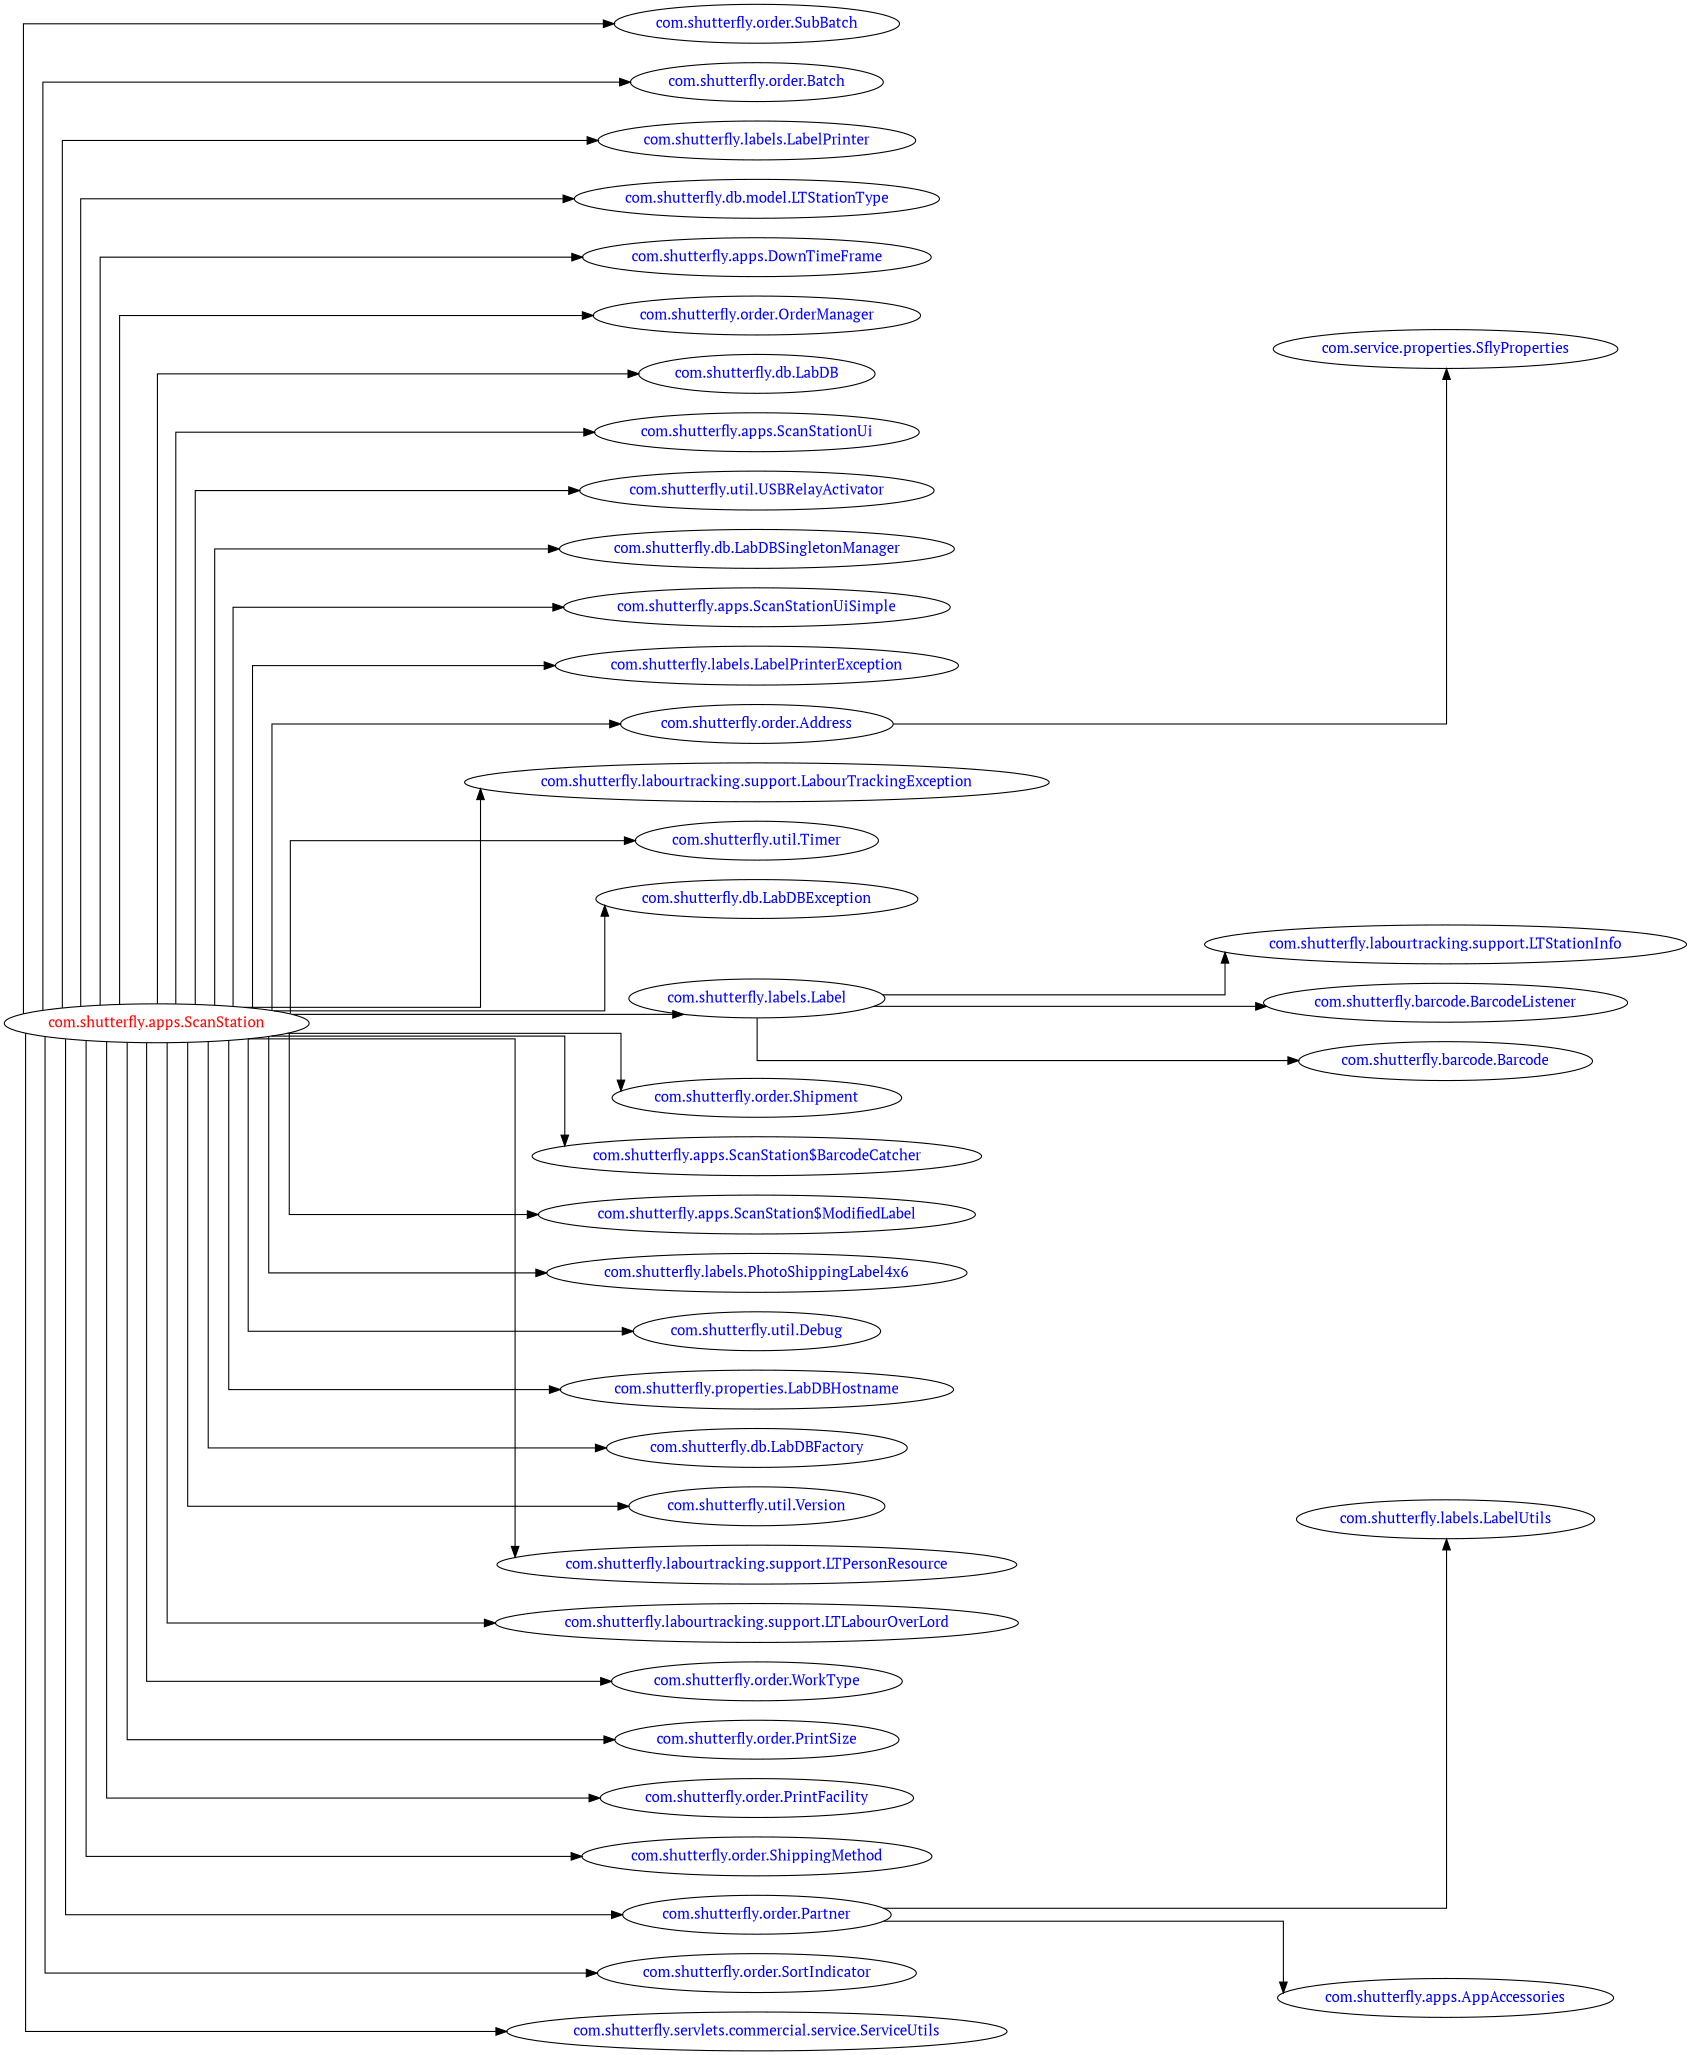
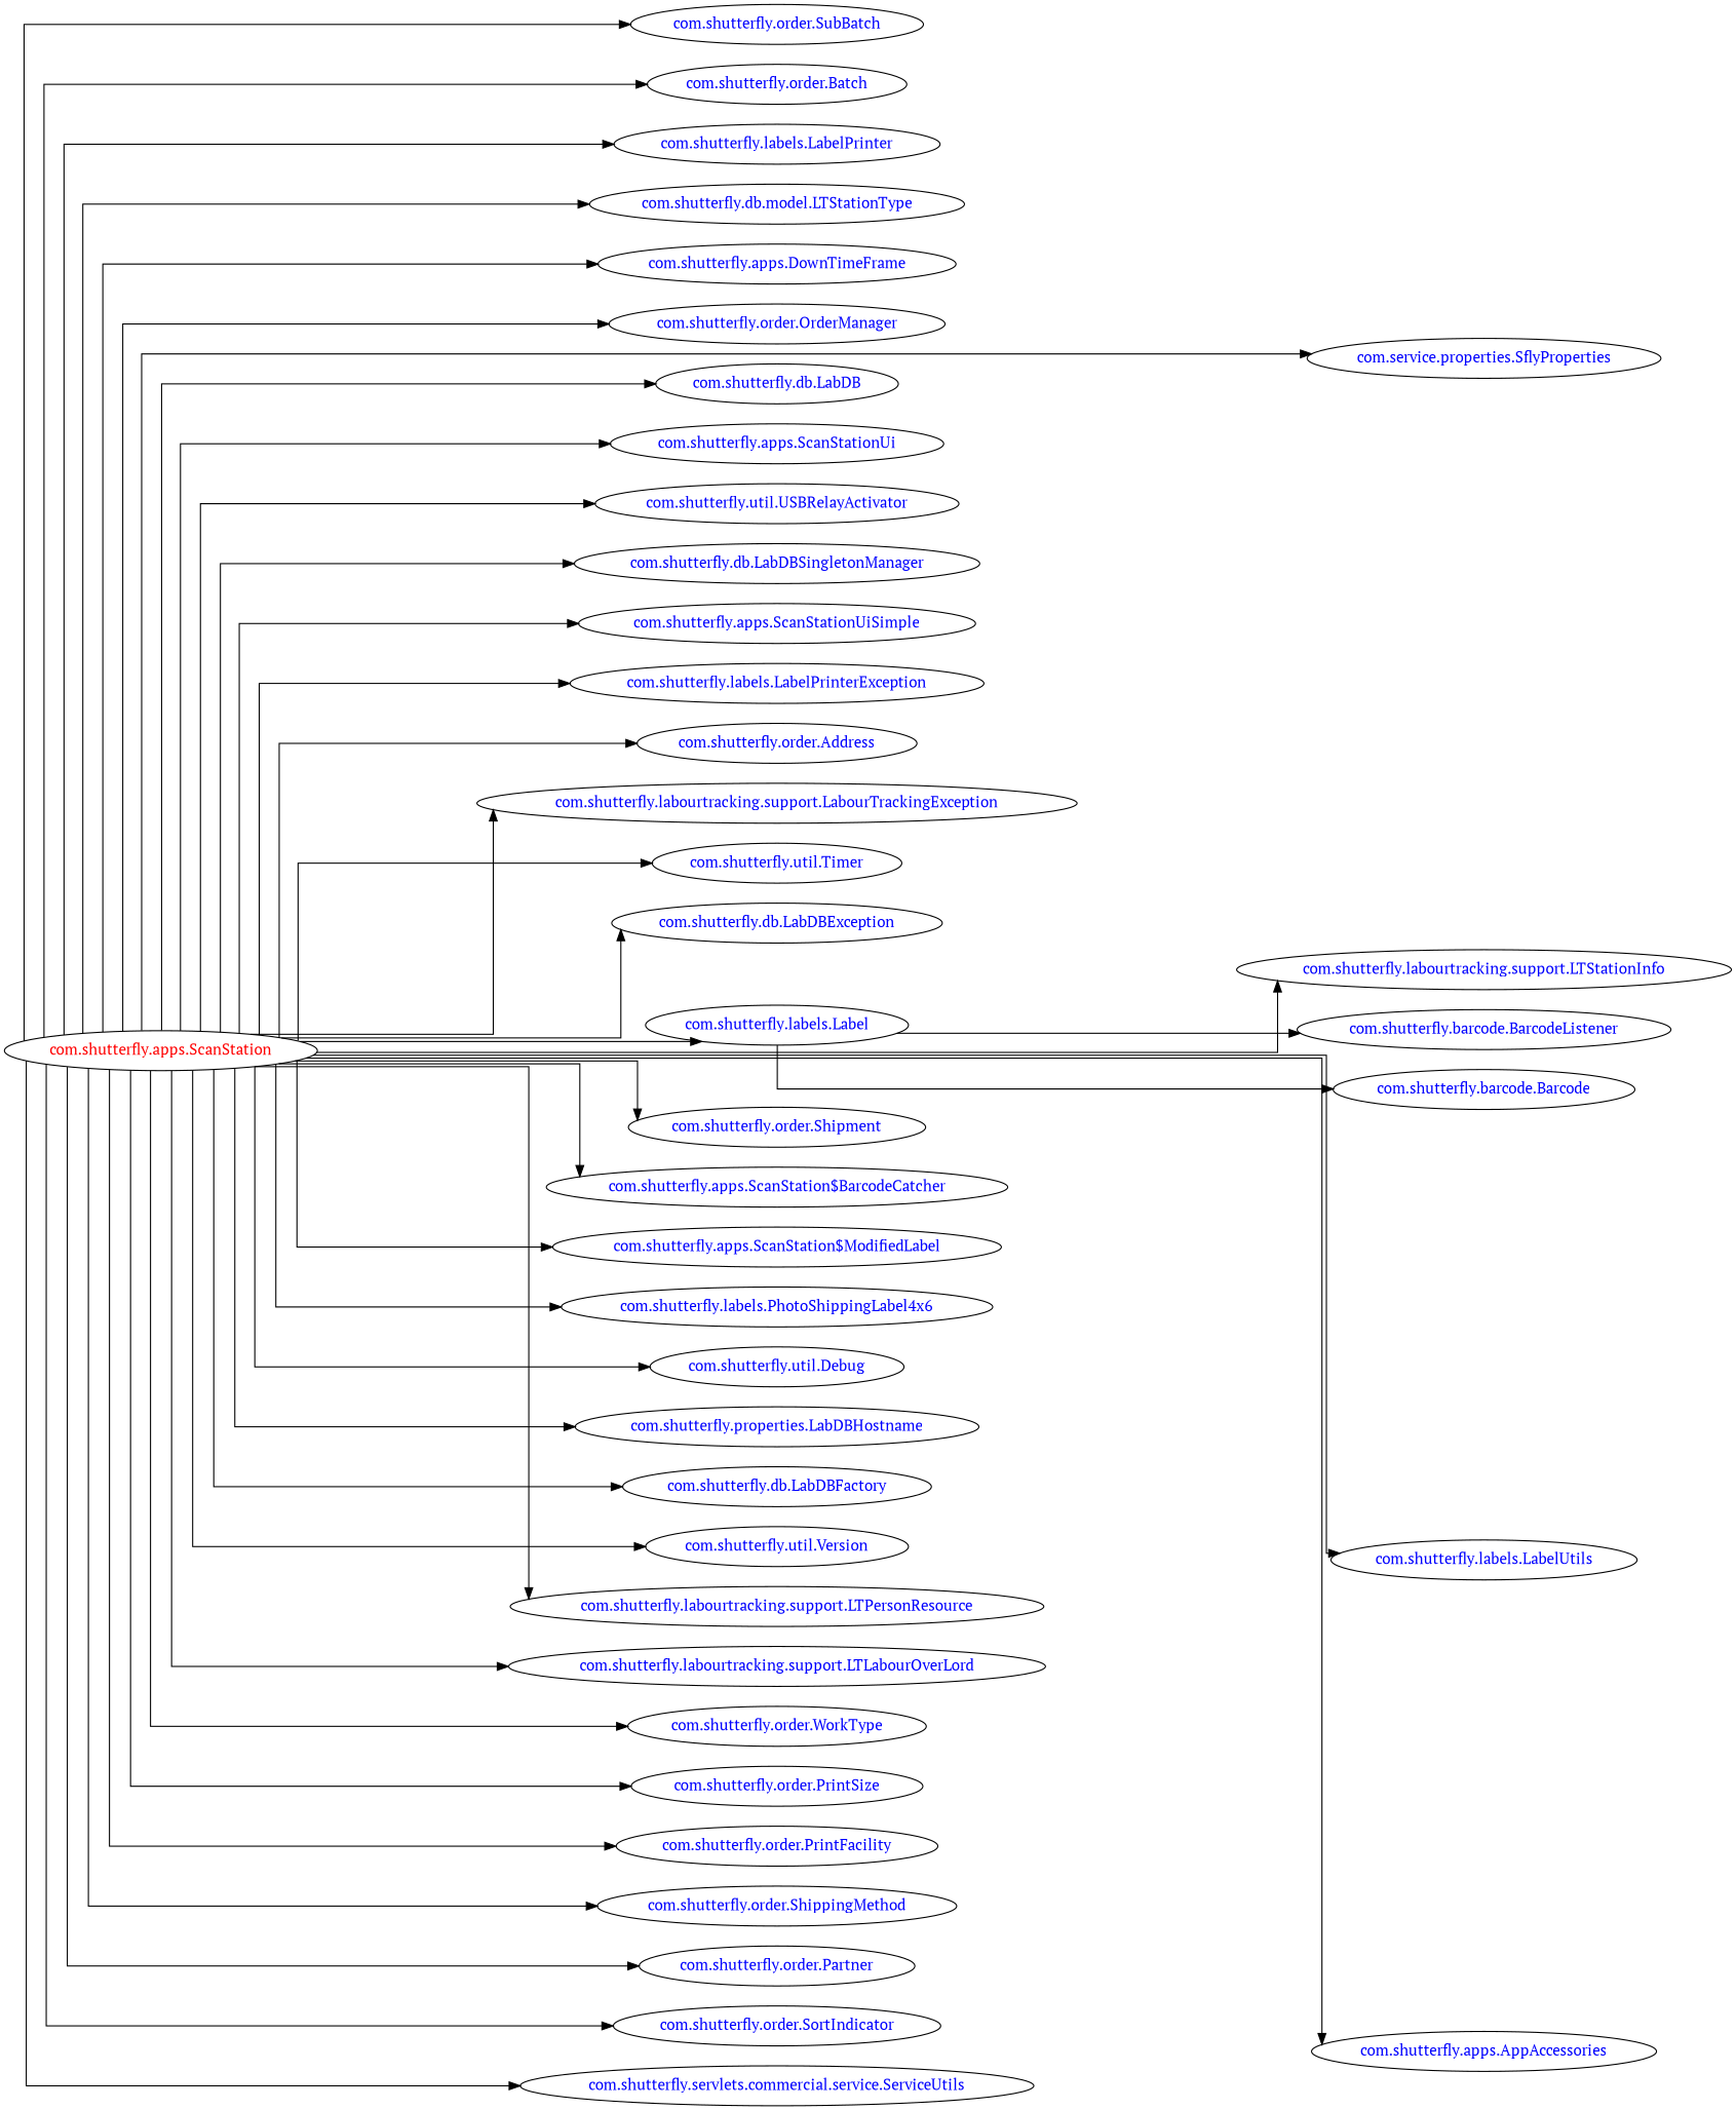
  digraph {
    concentrate=true
    fontname="PT Serif"
    rankdir=LR
    ranksep=2.0
    splines=ortho
    node [fontcolor=blue fontname="PT Serif"]
    edge [fontname="PT Serif"]
    "com.shutterfly.apps.ScanStation" [fontcolor=red]
    n2 [label="com.service.properties.SflyProperties"]
    "com.shutterfly.order.SubBatch"
    "com.shutterfly.order.Batch"
    "com.shutterfly.labels.LabelPrinter"
    "com.shutterfly.db.model.LTStationType"
    "com.shutterfly.apps.DownTimeFrame"
    "com.shutterfly.order.OrderManager"
    "com.shutterfly.db.LabDB"
    "com.shutterfly.apps.ScanStationUi"
    "com.shutterfly.util.USBRelayActivator"
    "com.shutterfly.db.LabDBSingletonManager"
    "com.shutterfly.apps.ScanStationUiSimple"
    "com.shutterfly.labels.LabelPrinterException"
    "com.shutterfly.labourtracking.support.LTStationInfo"
    "com.shutterfly.labourtracking.support.LabourTrackingException"
    "com.shutterfly.util.Timer"
    "com.shutterfly.db.LabDBException"
    "com.shutterfly.order.Address"
    "com.shutterfly.labels.Label"
    "com.shutterfly.order.Partner"
    "com.shutterfly.order.Shipment"
    "com.shutterfly.apps.ScanStation$BarcodeCatcher"
    "com.shutterfly.apps.ScanStation$ModifiedLabel"
    "com.shutterfly.labels.PhotoShippingLabel4x6"
    "com.shutterfly.util.Debug"
    "com.shutterfly.properties.LabDBHostname"
    "com.shutterfly.db.LabDBFactory"
    "com.shutterfly.util.Version"
    "com.shutterfly.labourtracking.support.LTPersonResource"
    "com.shutterfly.labourtracking.support.LTLabourOverLord"
    "com.shutterfly.order.WorkType"
    "com.shutterfly.order.PrintSize"
    "com.shutterfly.order.PrintFacility"
    "com.shutterfly.order.ShippingMethod"
    "com.shutterfly.labels.LabelUtils"
    "com.shutterfly.order.SortIndicator"
    "com.shutterfly.servlets.commercial.service.ServiceUtils"
    "com.shutterfly.apps.AppAccessories"
    "com.shutterfly.barcode.BarcodeListener"
    "com.shutterfly.barcode.Barcode"
-   "com.shutterfly.order.Address" -> n2
+   "com.shutterfly.apps.ScanStation" -> n2
    "com.shutterfly.apps.ScanStation" -> "com.shutterfly.order.SubBatch"
    "com.shutterfly.apps.ScanStation" -> "com.shutterfly.order.Batch"
    "com.shutterfly.apps.ScanStation" -> "com.shutterfly.labels.LabelPrinter"
    "com.shutterfly.apps.ScanStation" -> "com.shutterfly.db.model.LTStationType"
    "com.shutterfly.apps.ScanStation" -> "com.shutterfly.apps.DownTimeFrame"
    "com.shutterfly.apps.ScanStation" -> "com.shutterfly.order.OrderManager"
    "com.shutterfly.apps.ScanStation" -> "com.shutterfly.db.LabDB"
    "com.shutterfly.apps.ScanStation" -> "com.shutterfly.apps.ScanStationUi"
    "com.shutterfly.apps.ScanStation" -> "com.shutterfly.util.USBRelayActivator"
    "com.shutterfly.apps.ScanStation" -> "com.shutterfly.db.LabDBSingletonManager"
    "com.shutterfly.apps.ScanStation" -> "com.shutterfly.apps.ScanStationUiSimple"
    "com.shutterfly.apps.ScanStation" -> "com.shutterfly.labels.LabelPrinterException"
-   "com.shutterfly.labels.Label" -> "com.shutterfly.labourtracking.support.LTStationInfo"
+   "com.shutterfly.apps.ScanStation" -> "com.shutterfly.labourtracking.support.LTStationInfo"
    "com.shutterfly.apps.ScanStation" -> "com.shutterfly.labourtracking.support.LabourTrackingException"
    "com.shutterfly.apps.ScanStation" -> "com.shutterfly.util.Timer"
    "com.shutterfly.apps.ScanStation" -> "com.shutterfly.db.LabDBException"
    "com.shutterfly.apps.ScanStation" -> "com.shutterfly.order.Address"
    "com.shutterfly.apps.ScanStation" -> "com.shutterfly.labels.Label"
    "com.shutterfly.apps.ScanStation" -> "com.shutterfly.order.Partner"
    "com.shutterfly.apps.ScanStation" -> "com.shutterfly.order.Shipment"
    "com.shutterfly.apps.ScanStation" -> "com.shutterfly.apps.ScanStation$BarcodeCatcher"
    "com.shutterfly.apps.ScanStation" -> "com.shutterfly.apps.ScanStation$ModifiedLabel"
    "com.shutterfly.apps.ScanStation" -> "com.shutterfly.labels.PhotoShippingLabel4x6"
    "com.shutterfly.apps.ScanStation" -> "com.shutterfly.util.Debug"
    "com.shutterfly.apps.ScanStation" -> "com.shutterfly.properties.LabDBHostname"
    "com.shutterfly.apps.ScanStation" -> "com.shutterfly.db.LabDBFactory"
    "com.shutterfly.apps.ScanStation" -> "com.shutterfly.util.Version"
    "com.shutterfly.apps.ScanStation" -> "com.shutterfly.labourtracking.support.LTPersonResource"
    "com.shutterfly.apps.ScanStation" -> "com.shutterfly.labourtracking.support.LTLabourOverLord"
    "com.shutterfly.apps.ScanStation" -> "com.shutterfly.order.WorkType"
    "com.shutterfly.apps.ScanStation" -> "com.shutterfly.order.PrintSize"
    "com.shutterfly.apps.ScanStation" -> "com.shutterfly.order.PrintFacility"
    "com.shutterfly.apps.ScanStation" -> "com.shutterfly.order.ShippingMethod"
-   "com.shutterfly.order.Partner" -> "com.shutterfly.labels.LabelUtils"
+   "com.shutterfly.apps.ScanStation" -> "com.shutterfly.labels.LabelUtils"
    "com.shutterfly.apps.ScanStation" -> "com.shutterfly.order.SortIndicator"
    "com.shutterfly.apps.ScanStation" -> "com.shutterfly.servlets.commercial.service.ServiceUtils"
-   "com.shutterfly.order.Partner" -> "com.shutterfly.apps.AppAccessories"
+   "com.shutterfly.apps.ScanStation" -> "com.shutterfly.apps.AppAccessories"
    "com.shutterfly.labels.Label" -> "com.shutterfly.barcode.BarcodeListener"
    "com.shutterfly.labels.Label" -> "com.shutterfly.barcode.Barcode"
  }
